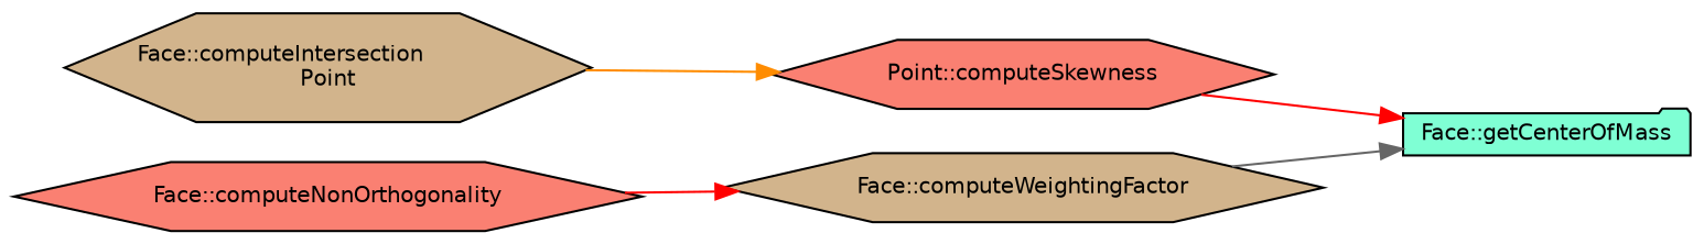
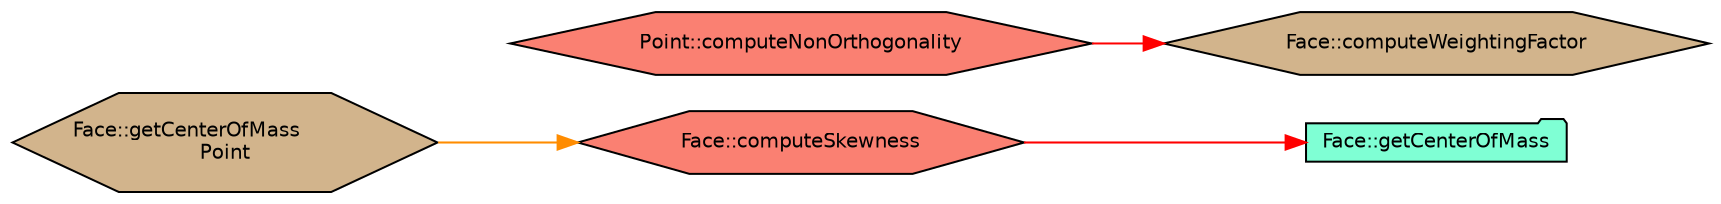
  digraph {
    rankdir=RL
    node [color=black fillcolor=salmon fontname=Helvetica fontsize=10 shape=hexagon style=filled]
    edge [color=red dir=back fontname=Helvetica fontsize=10 labelfontname=Helvetica labelfontsize=10 style=solid]
    n1 [fillcolor=aquamarine fontcolor=black height=0.2 label="Face::getCenterOfMass" shape=folder width=0.4]
-   n2 [height=0.2 label="Point::computeSkewness" width=0.4]
+   n2 [height=0.2 label="Face::computeSkewness" width=0.4]
    n3 [fillcolor=tan height=0.2 label="Face::computeWeightingFactor" width=0.4]
-   n4 [fillcolor=tan height=0.2 label="Face::computeIntersection\lPoint" width=0.4]
-   n5 [height=0.2 label="Face::computeNonOrthogonality" width=0.4]
+   n4 [fillcolor=tan height=0.2 label="Face::getCenterOfMass\lPoint" width=0.4]
+   n5 [height=0.2 label="Point::computeNonOrthogonality" width=0.4]
    n1 -> n2
-   n1 -> n3 [color=gray40]
    n2 -> n4 [color=darkorange]
    n3 -> n5
  }
